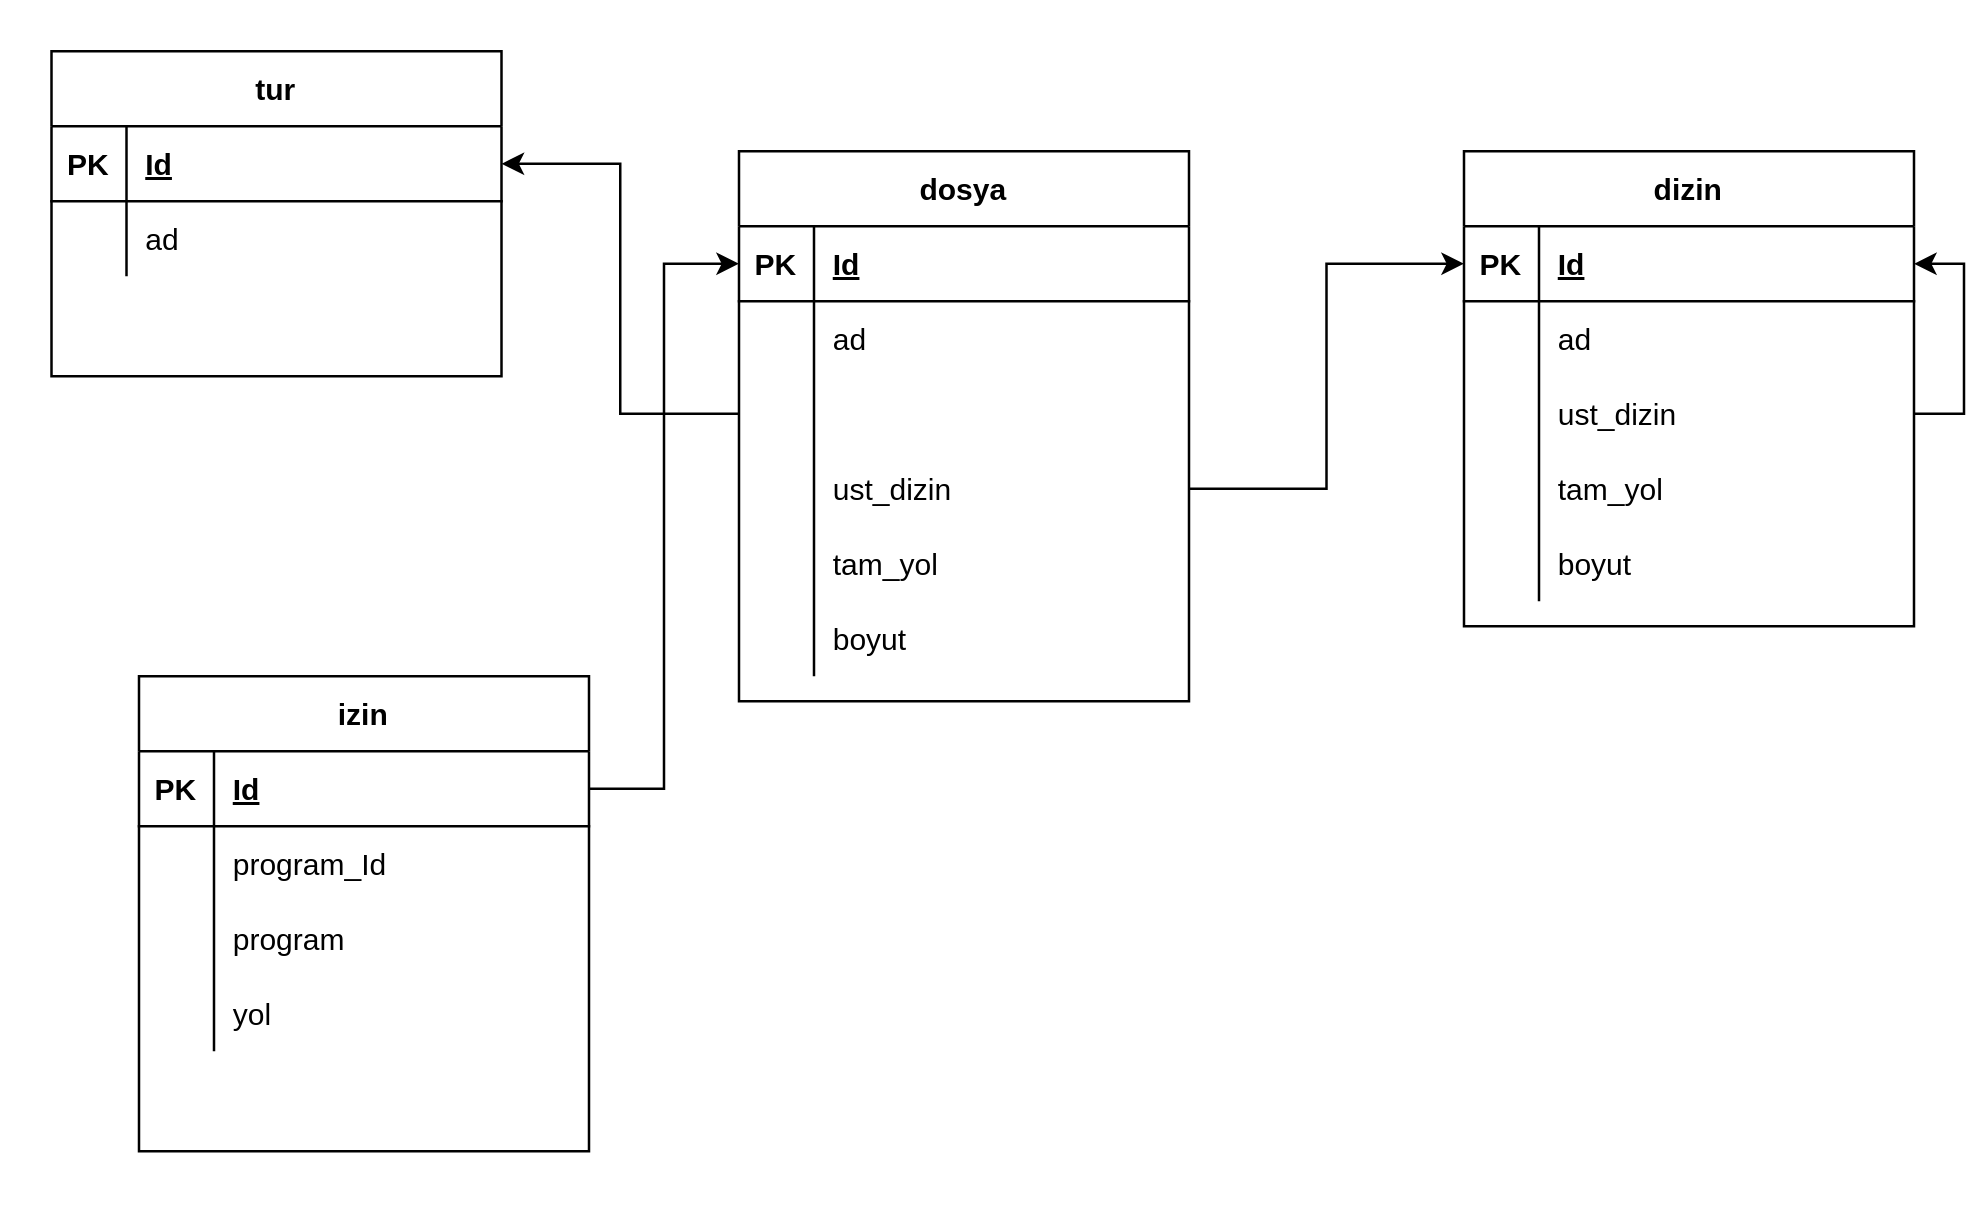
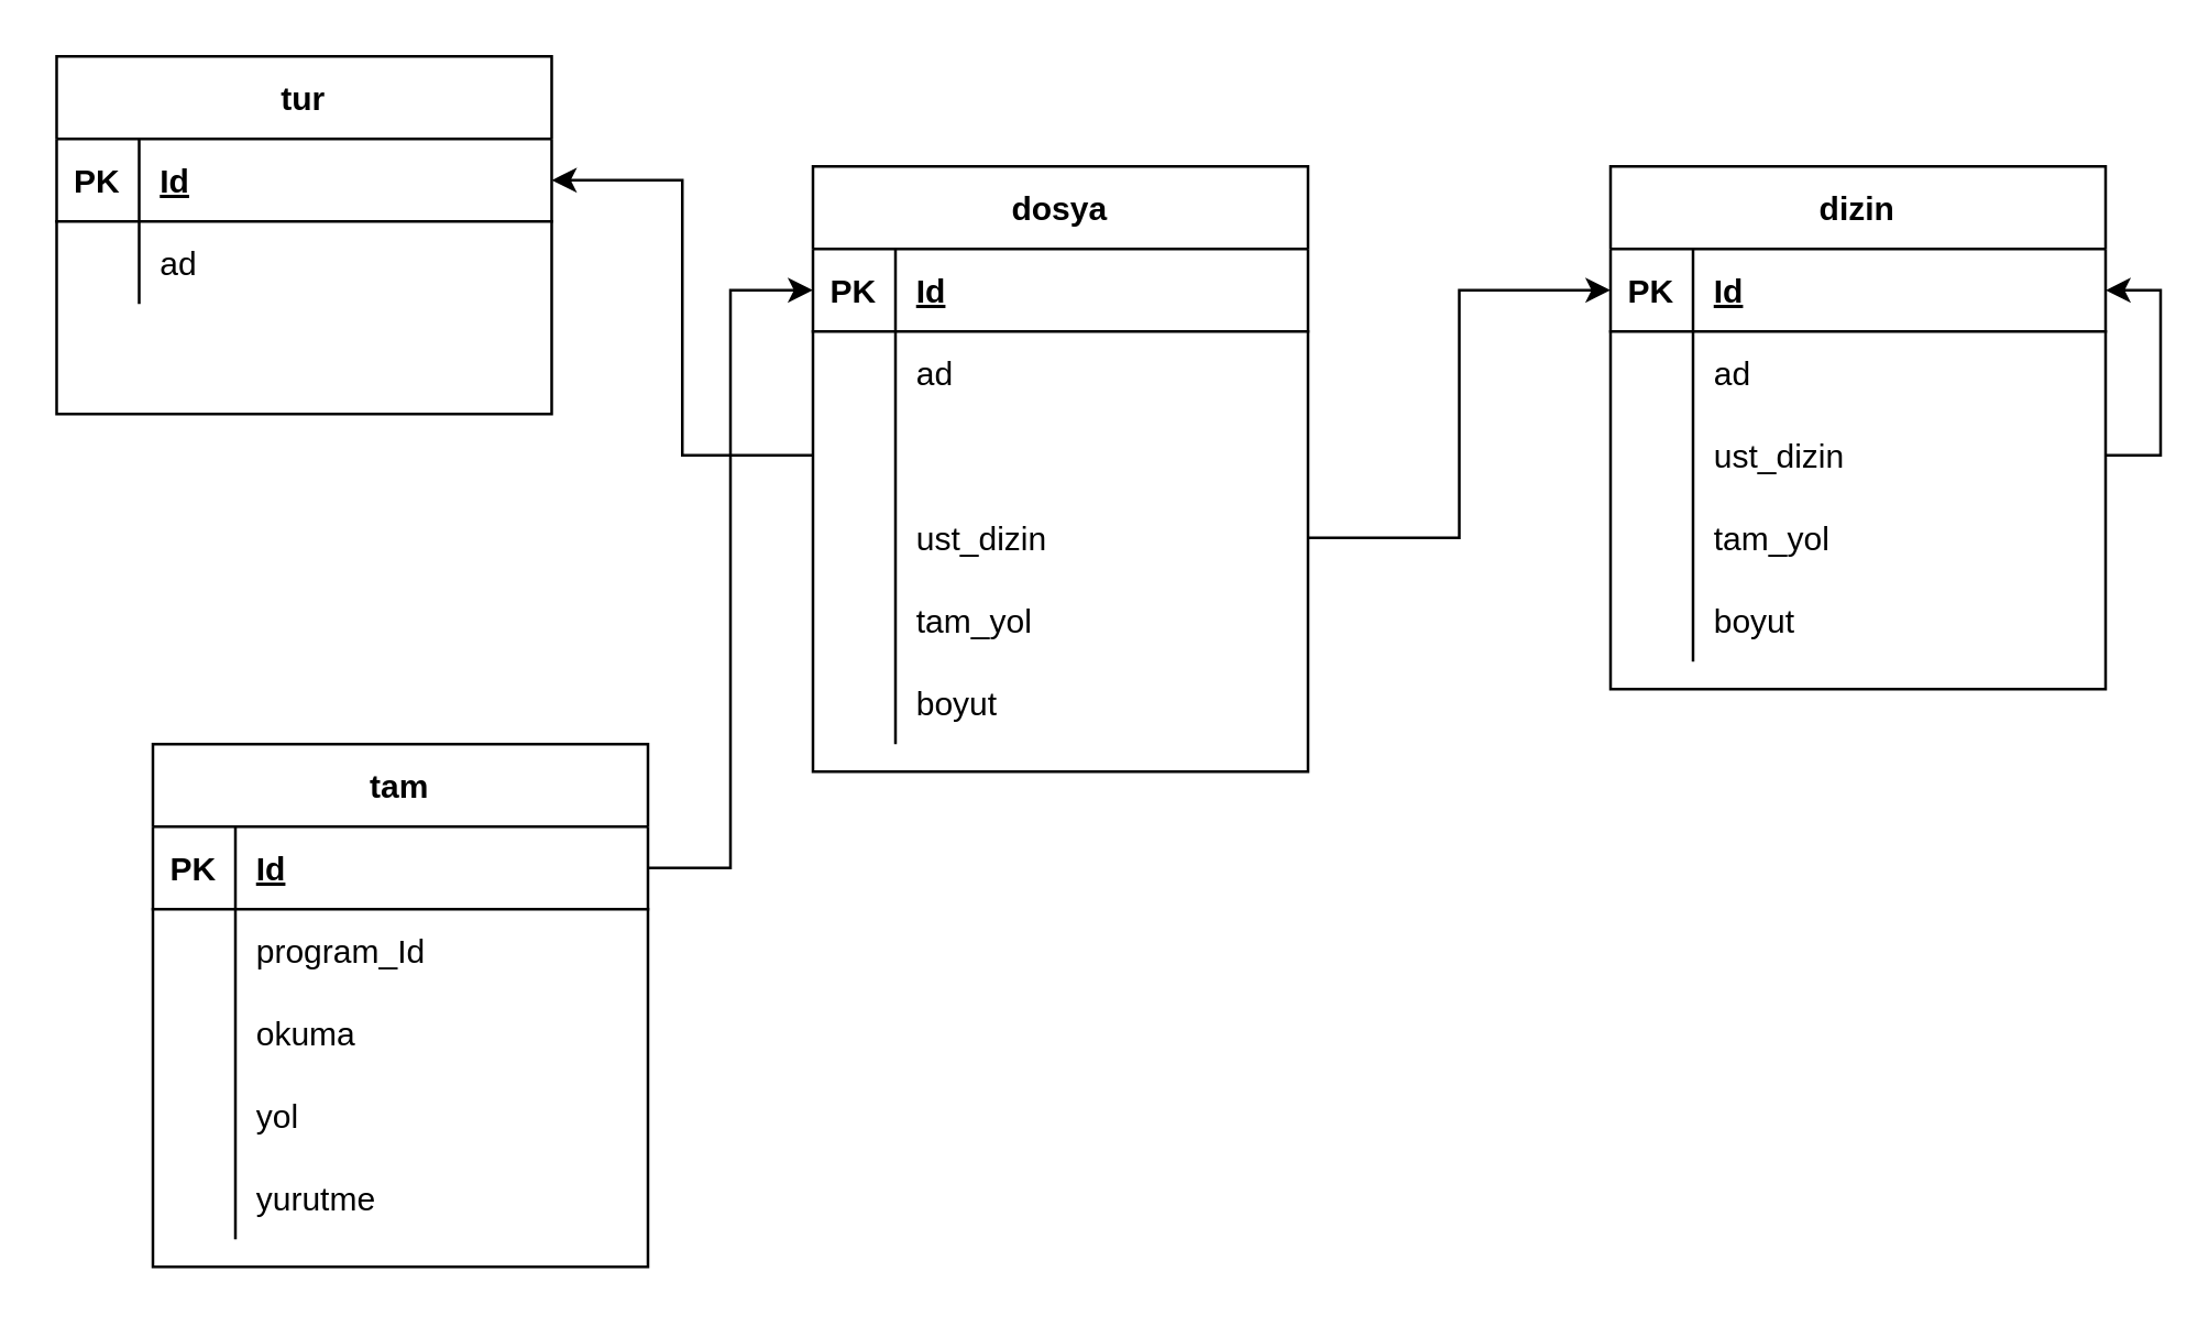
  <mxCell id="0" />
  <mxCell id="1" parent="0" />
  <mxCell id="2" value="dosya" style="shape=table;startSize=30;container=1;collapsible=1;childLayout=tableLayout;fixedRows=1;rowLines=0;fontStyle=1;align=center;resizeLast=1;" vertex="1" parent="1"><mxGeometry x="295" y="60" width="180" height="220" as="geometry" /></mxCell>
  <mxCell id="3" value="" style="shape=partialRectangle;collapsible=0;dropTarget=0;pointerEvents=0;fillColor=none;top=0;left=0;bottom=1;right=0;points=[[0,0.5],[1,0.5]];portConstraint=eastwest;" vertex="1" parent="2"><mxGeometry y="30" width="180" height="30" as="geometry" /></mxCell>
  <mxCell id="4" value="PK" style="shape=partialRectangle;connectable=0;fillColor=none;top=0;left=0;bottom=0;right=0;fontStyle=1;overflow=hidden;" vertex="1" parent="3"><mxGeometry width="30" height="30" as="geometry" /></mxCell>
  <mxCell id="5" value="Id" style="shape=partialRectangle;connectable=0;fillColor=none;top=0;left=0;bottom=0;right=0;align=left;spacingLeft=6;fontStyle=5;overflow=hidden;" vertex="1" parent="3"><mxGeometry x="30" width="150" height="30" as="geometry" /></mxCell>
  <mxCell id="6" value="" style="shape=partialRectangle;collapsible=0;dropTarget=0;pointerEvents=0;fillColor=none;top=0;left=0;bottom=0;right=0;points=[[0,0.5],[1,0.5]];portConstraint=eastwest;" vertex="1" parent="2"><mxGeometry y="60" width="180" height="30" as="geometry" /></mxCell>
  <mxCell id="7" value="" style="shape=partialRectangle;connectable=0;fillColor=none;top=0;left=0;bottom=0;right=0;editable=1;overflow=hidden;" vertex="1" parent="6"><mxGeometry width="30" height="30" as="geometry" /></mxCell>
  <mxCell id="8" value="ad" style="shape=partialRectangle;connectable=0;fillColor=none;top=0;left=0;bottom=0;right=0;align=left;spacingLeft=6;overflow=hidden;" vertex="1" parent="6"><mxGeometry x="30" width="150" height="30" as="geometry" /></mxCell>
  <mxCell id="9" value="" style="shape=partialRectangle;collapsible=0;dropTarget=0;pointerEvents=0;fillColor=none;top=0;left=0;bottom=0;right=0;points=[[0,0.5],[1,0.5]];portConstraint=eastwest;" vertex="1" parent="2"><mxGeometry y="90" width="180" height="30" as="geometry" /></mxCell>
  <mxCell id="10" value="" style="shape=partialRectangle;connectable=0;fillColor=none;top=0;left=0;bottom=0;right=0;editable=1;overflow=hidden;" vertex="1" parent="9"><mxGeometry width="30" height="30" as="geometry" /></mxCell>
  <mxCell id="11" value="" style="shape=partialRectangle;collapsible=0;dropTarget=0;pointerEvents=0;fillColor=none;top=0;left=0;bottom=0;right=0;points=[[0,0.5],[1,0.5]];portConstraint=eastwest;" vertex="1" parent="2"><mxGeometry y="120" width="180" height="30" as="geometry" /></mxCell>
  <mxCell id="12" value="" style="shape=partialRectangle;connectable=0;fillColor=none;top=0;left=0;bottom=0;right=0;editable=1;overflow=hidden;" vertex="1" parent="11"><mxGeometry width="30" height="30" as="geometry" /></mxCell>
  <mxCell id="13" value="ust_dizin" style="shape=partialRectangle;connectable=0;fillColor=none;top=0;left=0;bottom=0;right=0;align=left;spacingLeft=6;overflow=hidden;" vertex="1" parent="11"><mxGeometry x="30" width="150" height="30" as="geometry" /></mxCell>
  <mxCell id="14" value="" style="shape=partialRectangle;collapsible=0;dropTarget=0;pointerEvents=0;fillColor=none;top=0;left=0;bottom=0;right=0;points=[[0,0.5],[1,0.5]];portConstraint=eastwest;" vertex="1" parent="2"><mxGeometry y="150" width="180" height="30" as="geometry" /></mxCell>
  <mxCell id="15" value="" style="shape=partialRectangle;connectable=0;fillColor=none;top=0;left=0;bottom=0;right=0;editable=1;overflow=hidden;" vertex="1" parent="14"><mxGeometry width="30" height="30" as="geometry" /></mxCell>
  <mxCell id="16" value="tam_yol" style="shape=partialRectangle;connectable=0;fillColor=none;top=0;left=0;bottom=0;right=0;align=left;spacingLeft=6;overflow=hidden;" vertex="1" parent="14"><mxGeometry x="30" width="150" height="30" as="geometry" /></mxCell>
  <mxCell id="17" value="" style="shape=partialRectangle;collapsible=0;dropTarget=0;pointerEvents=0;fillColor=none;top=0;left=0;bottom=0;right=0;points=[[0,0.5],[1,0.5]];portConstraint=eastwest;" vertex="1" parent="2"><mxGeometry y="180" width="180" height="30" as="geometry" /></mxCell>
  <mxCell id="18" value="" style="shape=partialRectangle;connectable=0;fillColor=none;top=0;left=0;bottom=0;right=0;editable=1;overflow=hidden;" vertex="1" parent="17"><mxGeometry width="30" height="30" as="geometry" /></mxCell>
  <mxCell id="19" value="boyut" style="shape=partialRectangle;connectable=0;fillColor=none;top=0;left=0;bottom=0;right=0;align=left;spacingLeft=6;overflow=hidden;" vertex="1" parent="17"><mxGeometry x="30" width="150" height="30" as="geometry" /></mxCell>
  <mxCell id="20" value="dizin" style="shape=table;startSize=30;container=1;collapsible=1;childLayout=tableLayout;fixedRows=1;rowLines=0;fontStyle=1;align=center;resizeLast=1;" vertex="1" parent="1"><mxGeometry x="585" y="60" width="180" height="190" as="geometry" /></mxCell>
  <mxCell id="21" value="" style="shape=partialRectangle;collapsible=0;dropTarget=0;pointerEvents=0;fillColor=none;top=0;left=0;bottom=1;right=0;points=[[0,0.5],[1,0.5]];portConstraint=eastwest;" vertex="1" parent="20"><mxGeometry y="30" width="180" height="30" as="geometry" /></mxCell>
  <mxCell id="22" value="PK" style="shape=partialRectangle;connectable=0;fillColor=none;top=0;left=0;bottom=0;right=0;fontStyle=1;overflow=hidden;" vertex="1" parent="21"><mxGeometry width="30" height="30" as="geometry" /></mxCell>
  <mxCell id="23" value="Id" style="shape=partialRectangle;connectable=0;fillColor=none;top=0;left=0;bottom=0;right=0;align=left;spacingLeft=6;fontStyle=5;overflow=hidden;" vertex="1" parent="21"><mxGeometry x="30" width="150" height="30" as="geometry" /></mxCell>
  <mxCell id="24" value="" style="shape=partialRectangle;collapsible=0;dropTarget=0;pointerEvents=0;fillColor=none;top=0;left=0;bottom=0;right=0;points=[[0,0.5],[1,0.5]];portConstraint=eastwest;" vertex="1" parent="20"><mxGeometry y="60" width="180" height="30" as="geometry" /></mxCell>
  <mxCell id="25" value="" style="shape=partialRectangle;connectable=0;fillColor=none;top=0;left=0;bottom=0;right=0;editable=1;overflow=hidden;" vertex="1" parent="24"><mxGeometry width="30" height="30" as="geometry" /></mxCell>
  <mxCell id="26" value="ad" style="shape=partialRectangle;connectable=0;fillColor=none;top=0;left=0;bottom=0;right=0;align=left;spacingLeft=6;overflow=hidden;" vertex="1" parent="24"><mxGeometry x="30" width="150" height="30" as="geometry" /></mxCell>
  <mxCell id="27" style="edgeStyle=orthogonalEdgeStyle;rounded=0;orthogonalLoop=1;jettySize=auto;html=1;entryX=1;entryY=0.5;entryDx=0;entryDy=0;exitX=1;exitY=0.5;exitDx=0;exitDy=0;" edge="1" parent="20" source="28" target="21"><mxGeometry relative="1" as="geometry" /></mxCell>
  <mxCell id="28" value="" style="shape=partialRectangle;collapsible=0;dropTarget=0;pointerEvents=0;fillColor=none;top=0;left=0;bottom=0;right=0;points=[[0,0.5],[1,0.5]];portConstraint=eastwest;" vertex="1" parent="20"><mxGeometry y="90" width="180" height="30" as="geometry" /></mxCell>
  <mxCell id="29" value="" style="shape=partialRectangle;connectable=0;fillColor=none;top=0;left=0;bottom=0;right=0;editable=1;overflow=hidden;" vertex="1" parent="28"><mxGeometry width="30" height="30" as="geometry" /></mxCell>
  <mxCell id="30" value="ust_dizin" style="shape=partialRectangle;connectable=0;fillColor=none;top=0;left=0;bottom=0;right=0;align=left;spacingLeft=6;overflow=hidden;" vertex="1" parent="28"><mxGeometry x="30" width="150" height="30" as="geometry" /></mxCell>
  <mxCell id="31" value="" style="shape=partialRectangle;collapsible=0;dropTarget=0;pointerEvents=0;fillColor=none;top=0;left=0;bottom=0;right=0;points=[[0,0.5],[1,0.5]];portConstraint=eastwest;" vertex="1" parent="20"><mxGeometry y="120" width="180" height="30" as="geometry" /></mxCell>
  <mxCell id="32" value="" style="shape=partialRectangle;connectable=0;fillColor=none;top=0;left=0;bottom=0;right=0;editable=1;overflow=hidden;" vertex="1" parent="31"><mxGeometry width="30" height="30" as="geometry" /></mxCell>
  <mxCell id="33" value="tam_yol" style="shape=partialRectangle;connectable=0;fillColor=none;top=0;left=0;bottom=0;right=0;align=left;spacingLeft=6;overflow=hidden;" vertex="1" parent="31"><mxGeometry x="30" width="150" height="30" as="geometry" /></mxCell>
  <mxCell id="34" value="" style="shape=partialRectangle;collapsible=0;dropTarget=0;pointerEvents=0;fillColor=none;top=0;left=0;bottom=0;right=0;points=[[0,0.5],[1,0.5]];portConstraint=eastwest;" vertex="1" parent="20"><mxGeometry y="150" width="180" height="30" as="geometry" /></mxCell>
  <mxCell id="35" value="" style="shape=partialRectangle;connectable=0;fillColor=none;top=0;left=0;bottom=0;right=0;editable=1;overflow=hidden;" vertex="1" parent="34"><mxGeometry width="30" height="30" as="geometry" /></mxCell>
  <mxCell id="36" value="boyut" style="shape=partialRectangle;connectable=0;fillColor=none;top=0;left=0;bottom=0;right=0;align=left;spacingLeft=6;overflow=hidden;" vertex="1" parent="34"><mxGeometry x="30" width="150" height="30" as="geometry" /></mxCell>
  <mxCell id="37" style="edgeStyle=orthogonalEdgeStyle;rounded=0;orthogonalLoop=1;jettySize=auto;html=1;exitX=1;exitY=0.5;exitDx=0;exitDy=0;entryX=0;entryY=0.5;entryDx=0;entryDy=0;" edge="1" parent="1" source="39" target="3"><mxGeometry relative="1" as="geometry" /></mxCell>
- <mxCell id="38" value="izin" style="shape=table;startSize=30;container=1;collapsible=1;childLayout=tableLayout;fixedRows=1;rowLines=0;fontStyle=1;align=center;resizeLast=1;" vertex="1" parent="1"><mxGeometry x="55" y="270" width="180" height="190" as="geometry" /></mxCell>
+ <mxCell id="38" value="tam" style="shape=table;startSize=30;container=1;collapsible=1;childLayout=tableLayout;fixedRows=1;rowLines=0;fontStyle=1;align=center;resizeLast=1;" vertex="1" parent="1"><mxGeometry x="55" y="270" width="180" height="190" as="geometry" /></mxCell>
  <mxCell id="39" value="" style="shape=partialRectangle;collapsible=0;dropTarget=0;pointerEvents=0;fillColor=none;top=0;left=0;bottom=1;right=0;points=[[0,0.5],[1,0.5]];portConstraint=eastwest;" vertex="1" parent="38"><mxGeometry y="30" width="180" height="30" as="geometry" /></mxCell>
  <mxCell id="40" value="PK" style="shape=partialRectangle;connectable=0;fillColor=none;top=0;left=0;bottom=0;right=0;fontStyle=1;overflow=hidden;" vertex="1" parent="39"><mxGeometry width="30" height="30" as="geometry" /></mxCell>
  <mxCell id="41" value="Id" style="shape=partialRectangle;connectable=0;fillColor=none;top=0;left=0;bottom=0;right=0;align=left;spacingLeft=6;fontStyle=5;overflow=hidden;" vertex="1" parent="39"><mxGeometry x="30" width="150" height="30" as="geometry" /></mxCell>
  <mxCell id="42" value="" style="shape=partialRectangle;collapsible=0;dropTarget=0;pointerEvents=0;fillColor=none;top=0;left=0;bottom=0;right=0;points=[[0,0.5],[1,0.5]];portConstraint=eastwest;" vertex="1" parent="38"><mxGeometry y="60" width="180" height="30" as="geometry" /></mxCell>
  <mxCell id="43" value="" style="shape=partialRectangle;connectable=0;fillColor=none;top=0;left=0;bottom=0;right=0;editable=1;overflow=hidden;" vertex="1" parent="42"><mxGeometry width="30" height="30" as="geometry" /></mxCell>
  <mxCell id="44" value="program_Id" style="shape=partialRectangle;connectable=0;fillColor=none;top=0;left=0;bottom=0;right=0;align=left;spacingLeft=6;overflow=hidden;" vertex="1" parent="42"><mxGeometry x="30" width="150" height="30" as="geometry" /></mxCell>
  <mxCell id="45" value="" style="shape=partialRectangle;collapsible=0;dropTarget=0;pointerEvents=0;fillColor=none;top=0;left=0;bottom=0;right=0;points=[[0,0.5],[1,0.5]];portConstraint=eastwest;" vertex="1" parent="38"><mxGeometry y="90" width="180" height="30" as="geometry" /></mxCell>
  <mxCell id="46" value="" style="shape=partialRectangle;connectable=0;fillColor=none;top=0;left=0;bottom=0;right=0;editable=1;overflow=hidden;" vertex="1" parent="45"><mxGeometry width="30" height="30" as="geometry" /></mxCell>
- <mxCell id="47" value="program" style="shape=partialRectangle;connectable=0;fillColor=none;top=0;left=0;bottom=0;right=0;align=left;spacingLeft=6;overflow=hidden;" vertex="1" parent="45"><mxGeometry x="30" width="150" height="30" as="geometry" /></mxCell>
+ <mxCell id="47" value="okuma" style="shape=partialRectangle;connectable=0;fillColor=none;top=0;left=0;bottom=0;right=0;align=left;spacingLeft=6;overflow=hidden;" vertex="1" parent="45"><mxGeometry x="30" width="150" height="30" as="geometry" /></mxCell>
  <mxCell id="48" value="" style="shape=partialRectangle;collapsible=0;dropTarget=0;pointerEvents=0;fillColor=none;top=0;left=0;bottom=0;right=0;points=[[0,0.5],[1,0.5]];portConstraint=eastwest;" vertex="1" parent="38"><mxGeometry y="120" width="180" height="30" as="geometry" /></mxCell>
  <mxCell id="49" value="" style="shape=partialRectangle;connectable=0;fillColor=none;top=0;left=0;bottom=0;right=0;editable=1;overflow=hidden;" vertex="1" parent="48"><mxGeometry width="30" height="30" as="geometry" /></mxCell>
  <mxCell id="50" value="yol" style="shape=partialRectangle;connectable=0;fillColor=none;top=0;left=0;bottom=0;right=0;align=left;spacingLeft=6;overflow=hidden;" vertex="1" parent="48"><mxGeometry x="30" width="150" height="30" as="geometry" /></mxCell>
  <mxCell id="51" value="" style="shape=partialRectangle;collapsible=0;dropTarget=0;pointerEvents=0;fillColor=none;top=0;left=0;bottom=0;right=0;points=[[0,0.5],[1,0.5]];portConstraint=eastwest;" vertex="1" parent="38"><mxGeometry y="150" width="180" height="30" as="geometry" /></mxCell>
  <mxCell id="52" value="" style="shape=partialRectangle;connectable=0;fillColor=none;top=0;left=0;bottom=0;right=0;editable=1;overflow=hidden;" vertex="1" parent="51"><mxGeometry width="30" height="30" as="geometry" /></mxCell>
+ <mxCell id="53" value="yurutme" style="shape=partialRectangle;connectable=0;fillColor=none;top=0;left=0;bottom=0;right=0;align=left;spacingLeft=6;overflow=hidden;" vertex="1" parent="51"><mxGeometry x="30" width="150" height="30" as="geometry" /></mxCell>
  <mxCell id="54" style="edgeStyle=orthogonalEdgeStyle;rounded=0;orthogonalLoop=1;jettySize=auto;html=1;entryX=0;entryY=0.5;entryDx=0;entryDy=0;" edge="1" parent="1" source="11" target="21"><mxGeometry relative="1" as="geometry" /></mxCell>
  <mxCell id="55" value="tur" style="shape=table;startSize=30;container=1;collapsible=1;childLayout=tableLayout;fixedRows=1;rowLines=0;fontStyle=1;align=center;resizeLast=1;" vertex="1" parent="1"><mxGeometry x="20" y="20" width="180" height="130" as="geometry" /></mxCell>
  <mxCell id="56" value="" style="shape=partialRectangle;collapsible=0;dropTarget=0;pointerEvents=0;fillColor=none;top=0;left=0;bottom=1;right=0;points=[[0,0.5],[1,0.5]];portConstraint=eastwest;" vertex="1" parent="55"><mxGeometry y="30" width="180" height="30" as="geometry" /></mxCell>
  <mxCell id="57" value="PK" style="shape=partialRectangle;connectable=0;fillColor=none;top=0;left=0;bottom=0;right=0;fontStyle=1;overflow=hidden;" vertex="1" parent="56"><mxGeometry width="30" height="30" as="geometry" /></mxCell>
  <mxCell id="58" value="Id" style="shape=partialRectangle;connectable=0;fillColor=none;top=0;left=0;bottom=0;right=0;align=left;spacingLeft=6;fontStyle=5;overflow=hidden;" vertex="1" parent="56"><mxGeometry x="30" width="150" height="30" as="geometry" /></mxCell>
  <mxCell id="59" value="" style="shape=partialRectangle;collapsible=0;dropTarget=0;pointerEvents=0;fillColor=none;top=0;left=0;bottom=0;right=0;points=[[0,0.5],[1,0.5]];portConstraint=eastwest;" vertex="1" parent="55"><mxGeometry y="60" width="180" height="30" as="geometry" /></mxCell>
  <mxCell id="60" value="" style="shape=partialRectangle;connectable=0;fillColor=none;top=0;left=0;bottom=0;right=0;editable=1;overflow=hidden;" vertex="1" parent="59"><mxGeometry width="30" height="30" as="geometry" /></mxCell>
  <mxCell id="61" value="ad" style="shape=partialRectangle;connectable=0;fillColor=none;top=0;left=0;bottom=0;right=0;align=left;spacingLeft=6;overflow=hidden;" vertex="1" parent="59"><mxGeometry x="30" width="150" height="30" as="geometry" /></mxCell>
  <mxCell id="62" value="" style="shape=partialRectangle;collapsible=0;dropTarget=0;pointerEvents=0;fillColor=none;top=0;left=0;bottom=0;right=0;points=[[0,0.5],[1,0.5]];portConstraint=eastwest;" vertex="1" parent="55"><mxGeometry y="90" width="180" height="30" as="geometry" /></mxCell>
  <mxCell id="63" value="" style="shape=partialRectangle;connectable=0;fillColor=none;top=0;left=0;bottom=0;right=0;editable=1;overflow=hidden;" vertex="1" parent="62"><mxGeometry width="30" height="30" as="geometry" /></mxCell>
  <mxCell id="64" style="edgeStyle=orthogonalEdgeStyle;rounded=0;orthogonalLoop=1;jettySize=auto;html=1;exitX=0;exitY=0.5;exitDx=0;exitDy=0;entryX=1;entryY=0.5;entryDx=0;entryDy=0;" edge="1" parent="1" source="9" target="56"><mxGeometry relative="1" as="geometry" /></mxCell>
